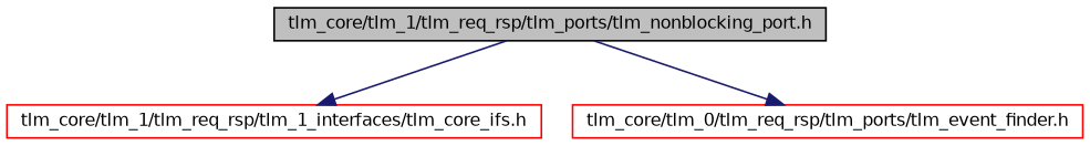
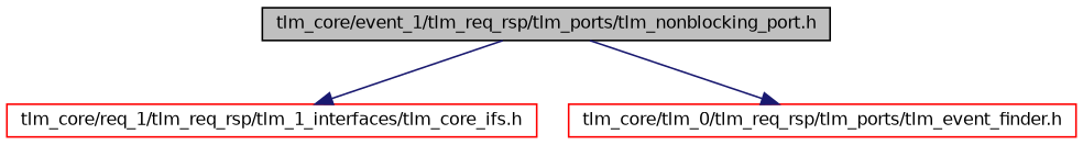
  digraph {
    fontname="DejaVu Sans"
    node [color=red fillcolor=white fontname="DejaVu Sans" fontsize=10 shape=record style=filled]
    edge [color=midnightblue fontname="DejaVu Sans" fontsize=10 labelfontname=FreeSans labelfontsize=10 style=solid]
-   n1 [color=black fillcolor=grey75 fontcolor=black height=0.2 label="tlm_core/tlm_1/tlm_req_rsp/tlm_ports/tlm_nonblocking_port.h" width=0.4]
-   n2 [height=0.2 label="tlm_core/tlm_1/tlm_req_rsp/tlm_1_interfaces/tlm_core_ifs.h" width=0.4]
+   n1 [color=black fillcolor=grey75 fontcolor=black height=0.2 label="tlm_core/event_1/tlm_req_rsp/tlm_ports/tlm_nonblocking_port.h" width=0.4]
+   n2 [height=0.2 label="tlm_core/req_1/tlm_req_rsp/tlm_1_interfaces/tlm_core_ifs.h" width=0.4]
    n3 [height=0.2 label="tlm_core/tlm_0/tlm_req_rsp/tlm_ports/tlm_event_finder.h" width=0.4]
    n1 -> n2
    n1 -> n3
  }
